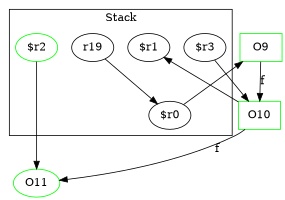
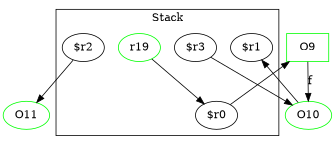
  digraph {
    rankDir=LR
    "$r1"
-   "$r2" [color=green]
+   "$r2"
    "$r0"
-   r19 [color=black]
+   r19 [color=green]
    "$r3"
    O11 [color=green shape=ellipse]
    O9 [color=green shape=box]
-   O10 [color=green shape=box]
+   O10 [color=green shape=ellipse]
    subgraph cluster_1 {
      label=Stack
      "$r1"
      "$r2"
      "$r0"
      r19
      "$r3"
    }
    "$r2" -> O11
    "$r0" -> O9
    r19 -> "$r0"
    "$r3" -> O10
    O9 -> O10 [label=f weight=0.2]
    O10 -> "$r1"
-   O10 -> O11 [label=f weight=0.2]
  }
